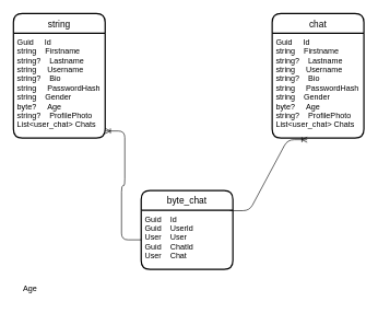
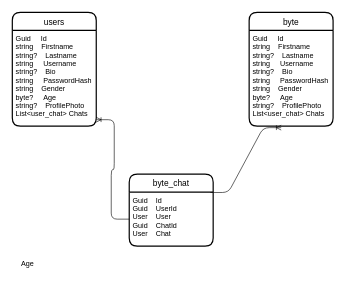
  <mxCell id="0" />
  <mxCell id="1" parent="0" />
  <mxCell id="2" value="Age" style="text;html=1;align=center;verticalAlign=middle;resizable=0;points=[];autosize=1;strokeColor=none;fillColor=none;" vertex="1" parent="1"><mxGeometry x="20" y="425" width="50" height="30" as="geometry" /></mxCell>
- <mxCell id="3" value="string" style="swimlane;childLayout=stackLayout;horizontal=1;startSize=30;horizontalStack=0;rounded=1;fontSize=14;fontStyle=0;strokeWidth=2;resizeParent=0;resizeLast=1;shadow=0;dashed=0;align=center;" vertex="1" parent="1"><mxGeometry x="20" y="20" width="140" height="190" as="geometry" /></mxCell>
+ <mxCell id="3" value="users" style="swimlane;childLayout=stackLayout;horizontal=1;startSize=30;horizontalStack=0;rounded=1;fontSize=14;fontStyle=0;strokeWidth=2;resizeParent=0;resizeLast=1;shadow=0;dashed=0;align=center;" vertex="1" parent="1"><mxGeometry x="20" y="20" width="140" height="190" as="geometry" /></mxCell>
  <mxCell id="4" value="Guid     Id&#10;string    Firstname&#10;string?    Lastname&#10;string     Username&#10;string?    Bio&#10;string     PasswordHash&#10;string    Gender&#10;byte?     Age&#10;string?    ProfilePhoto&#10;List&lt;user_chat&gt; Chats&#10;&#10;&#10;" style="align=left;strokeColor=none;fillColor=none;spacingLeft=4;fontSize=12;verticalAlign=top;resizable=0;rotatable=0;part=1;" vertex="1" parent="3"><mxGeometry y="30" width="140" height="160" as="geometry" /></mxCell>
  <mxCell id="5" value="byte_chat" style="swimlane;childLayout=stackLayout;horizontal=1;startSize=30;horizontalStack=0;rounded=1;fontSize=14;fontStyle=0;strokeWidth=2;resizeParent=0;resizeLast=1;shadow=0;dashed=0;align=center;" vertex="1" parent="1"><mxGeometry x="215" y="290" width="140" height="120" as="geometry" /></mxCell>
  <mxCell id="6" value="Guid    Id&#10;Guid    UserId&#10;User    User&#10;Guid    ChatId&#10;User    Chat" style="align=left;strokeColor=none;fillColor=none;spacingLeft=4;fontSize=12;verticalAlign=top;resizable=0;rotatable=0;part=1;" vertex="1" parent="5"><mxGeometry y="30" width="140" height="90" as="geometry" /></mxCell>
- <mxCell id="7" value="chat" style="swimlane;childLayout=stackLayout;horizontal=1;startSize=30;horizontalStack=0;rounded=1;fontSize=14;fontStyle=0;strokeWidth=2;resizeParent=0;resizeLast=1;shadow=0;dashed=0;align=center;" vertex="1" parent="1"><mxGeometry x="415" y="20" width="140" height="190" as="geometry" /></mxCell>
+ <mxCell id="7" value="byte" style="swimlane;childLayout=stackLayout;horizontal=1;startSize=30;horizontalStack=0;rounded=1;fontSize=14;fontStyle=0;strokeWidth=2;resizeParent=0;resizeLast=1;shadow=0;dashed=0;align=center;" vertex="1" parent="1"><mxGeometry x="415" y="20" width="140" height="190" as="geometry" /></mxCell>
  <mxCell id="8" value="Guid     Id&#10;string    Firstname&#10;string?    Lastname&#10;string     Username&#10;string?    Bio&#10;string     PasswordHash&#10;string    Gender&#10;byte?     Age&#10;string?    ProfilePhoto&#10;List&lt;user_chat&gt; Chats&#10;&#10;&#10;" style="align=left;strokeColor=none;fillColor=none;spacingLeft=4;fontSize=12;verticalAlign=top;resizable=0;rotatable=0;part=1;" vertex="1" parent="7"><mxGeometry y="30" width="140" height="160" as="geometry" /></mxCell>
  <mxCell id="9" value="" style="edgeStyle=entityRelationEdgeStyle;fontSize=12;html=1;endArrow=ERoneToMany;exitX=0.967;exitY=0.006;exitDx=0;exitDy=0;exitPerimeter=0;entryX=0.382;entryY=1.015;entryDx=0;entryDy=0;entryPerimeter=0;" edge="1" parent="1" source="6" target="8"><mxGeometry width="100" height="100" relative="1" as="geometry"><mxPoint x="245" y="230" as="sourcePoint" /><mxPoint x="345" y="130" as="targetPoint" /></mxGeometry></mxCell>
  <mxCell id="10" value="" style="edgeStyle=entityRelationEdgeStyle;fontSize=12;html=1;endArrow=ERoneToMany;entryX=1;entryY=0.932;entryDx=0;entryDy=0;entryPerimeter=0;" edge="1" parent="1" source="6" target="4"><mxGeometry width="100" height="100" relative="1" as="geometry"><mxPoint x="245" y="230" as="sourcePoint" /><mxPoint x="345" y="130" as="targetPoint" /></mxGeometry></mxCell>
